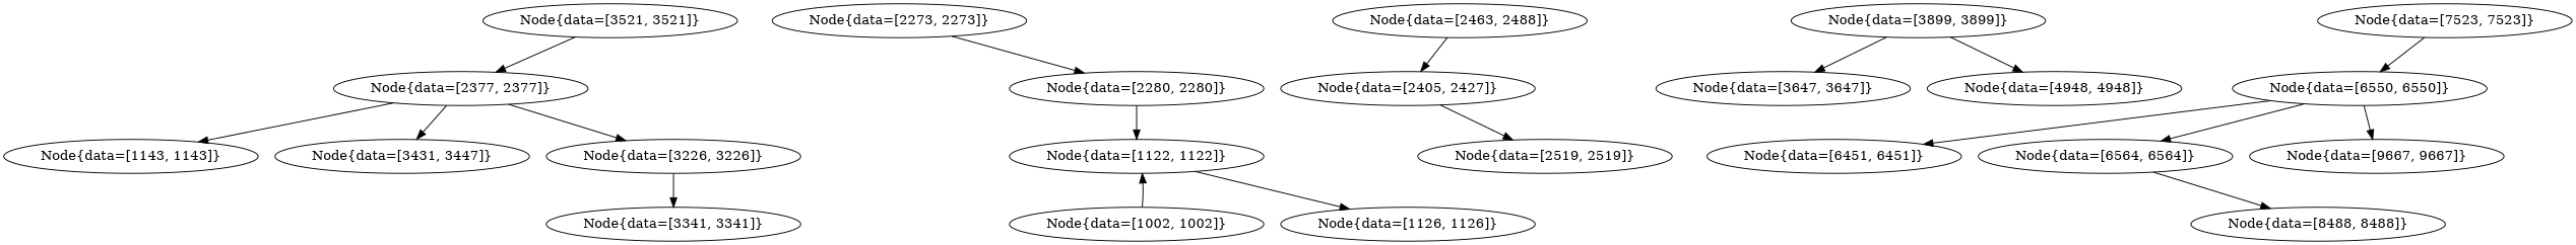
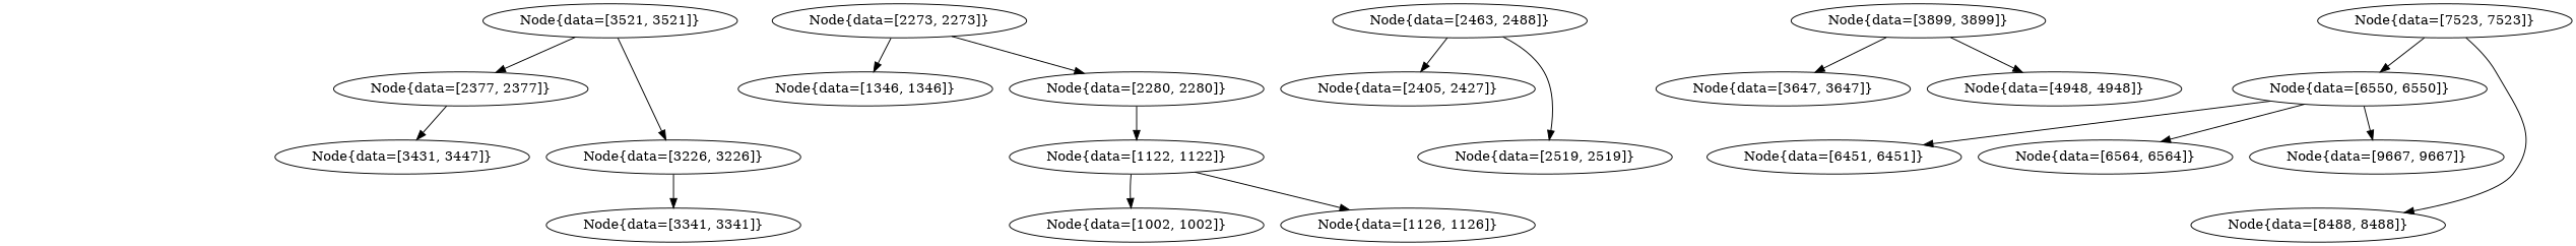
  digraph {
    n1 [label="Node{data=[3521, 3521]}"]
    n2 [label="Node{data=[2377, 2377]}"]
-   n3 [label="Node{data=[1143, 1143]}"]
    n4 [label="Node{data=[3226, 3226]}"]
    n5 [label="Node{data=[3431, 3447]}"]
    n6 [label="Node{data=[3341, 3341]}"]
    n7 [label="Node{data=[1122, 1122]}"]
    n8 [label="Node{data=[1002, 1002]}"]
    n9 [label="Node{data=[1126, 1126]}"]
    n10 [label="Node{data=[2273, 2273]}"]
+   n11 [label="Node{data=[1346, 1346]}"]
    n12 [label="Node{data=[2280, 2280]}"]
    n13 [label="Node{data=[2463, 2488]}"]
    n14 [label="Node{data=[2405, 2427]}"]
    n15 [label="Node{data=[2519, 2519]}"]
    n16 [label="Node{data=[3899, 3899]}"]
    n17 [label="Node{data=[3647, 3647]}"]
    n18 [label="Node{data=[4948, 4948]}"]
    n19 [label="Node{data=[7523, 7523]}"]
    n20 [label="Node{data=[6550, 6550]}"]
    n21 [label="Node{data=[8488, 8488]}"]
    n22 [label="Node{data=[6451, 6451]}"]
    n23 [label="Node{data=[6564, 6564]}"]
    n24 [label="Node{data=[9667, 9667]}"]
    n1 -> n2
-   n2 -> n3
-   n2 -> n4
+   n1 -> n4
    n2 -> n5
    n4 -> n6
-   n8 -> n7
+   n7 -> n8
    n7 -> n9
+   n10 -> n11
    n10 -> n12
    n12 -> n7
    n13 -> n14
-   n14 -> n15
+   n13 -> n15
    n16 -> n17
    n16 -> n18
    n19 -> n20
-   n23 -> n21
+   n19 -> n21
    n20 -> n22
    n20 -> n23
    n20 -> n24
  }
